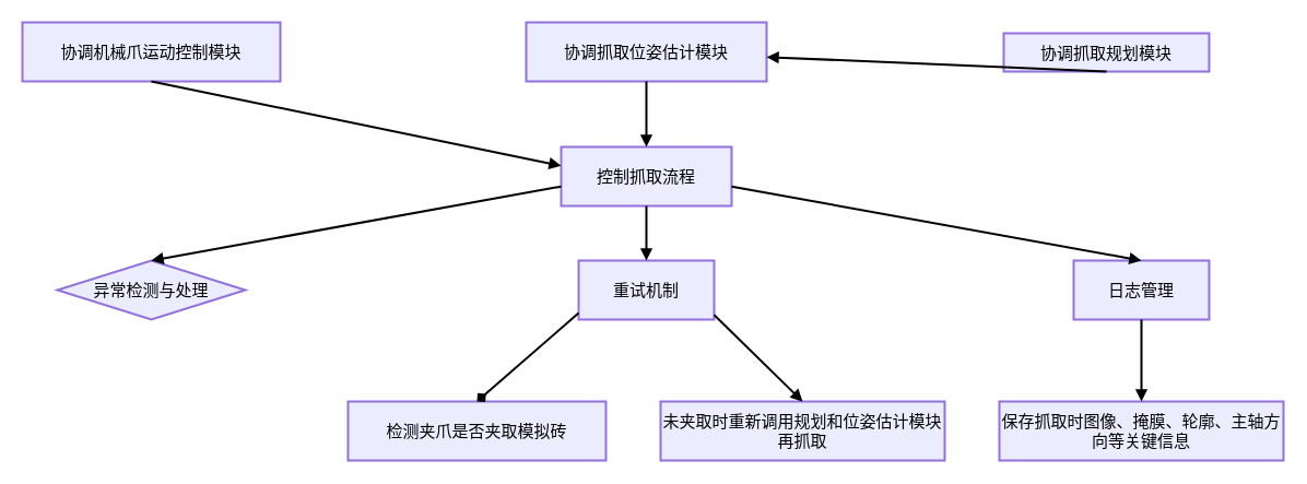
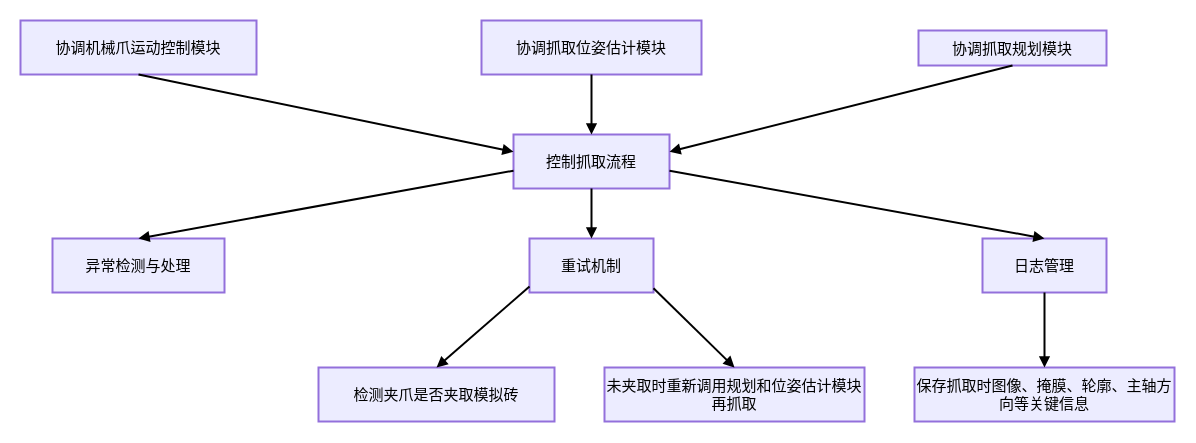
  <mxCell id="0" />
  <mxCell id="1" parent="0" />
  <mxCell id="2" value="协调机械爪运动控制模块" style="whiteSpace=wrap;strokeWidth=2;strokeColor=light-dark(#9370db, #ededed);align=center;verticalAlign=middle;fontFamily=Helvetica;fontSize=15;fontColor=default;fillColor=light-dark(#ececff, #392f3f);" vertex="1" parent="1"><mxGeometry x="20" y="20" width="236" height="54" as="geometry" /></mxCell>
  <mxCell id="3" value="协调抓取位姿估计模块" style="whiteSpace=wrap;strokeWidth=2;strokeColor=light-dark(#9370db, #ededed);align=center;verticalAlign=middle;fontFamily=Helvetica;fontSize=15;fontColor=default;fillColor=light-dark(#ececff, #392f3f);" vertex="1" parent="1"><mxGeometry x="481" y="20" width="220" height="54" as="geometry" /></mxCell>
  <mxCell id="4" value="协调抓取规划模块" style="whiteSpace=wrap;strokeWidth=2;strokeColor=light-dark(#9370db, #ededed);align=center;verticalAlign=middle;fontFamily=Helvetica;fontSize=15;fontColor=default;fillColor=light-dark(#ececff, #392f3f);" vertex="1" parent="1"><mxGeometry x="918" y="30" width="188" height="35" as="geometry" /></mxCell>
  <mxCell id="5" value="控制抓取流程" style="whiteSpace=wrap;strokeWidth=2;strokeColor=light-dark(#9370db, #ededed);align=center;verticalAlign=middle;fontFamily=Helvetica;fontSize=15;fontColor=default;fillColor=light-dark(#ececff, #392f3f);" vertex="1" parent="1"><mxGeometry x="513" y="134" width="156" height="54" as="geometry" /></mxCell>
- <mxCell id="6" value="异常检测与处理" style="rhombus;whiteSpace=wrap;strokeWidth=2;strokeColor=light-dark(#9370db, #ededed);align=center;verticalAlign=middle;fontFamily=Helvetica;fontSize=15;fontColor=default;fillColor=light-dark(#ececff, #392f3f);" vertex="1" parent="1"><mxGeometry x="52" y="238" width="172" height="54" as="geometry" /></mxCell>
+ <mxCell id="6" value="异常检测与处理" style="whiteSpace=wrap;strokeWidth=2;strokeColor=light-dark(#9370db, #ededed);align=center;verticalAlign=middle;fontFamily=Helvetica;fontSize=15;fontColor=default;fillColor=light-dark(#ececff, #392f3f);" vertex="1" parent="1"><mxGeometry x="52" y="238" width="172" height="54" as="geometry" /></mxCell>
  <mxCell id="7" value="重试机制" style="whiteSpace=wrap;strokeWidth=2;strokeColor=light-dark(#9370db, #ededed);align=center;verticalAlign=middle;fontFamily=Helvetica;fontSize=15;fontColor=default;fillColor=light-dark(#ececff, #392f3f);" vertex="1" parent="1"><mxGeometry x="529" y="238" width="124" height="54" as="geometry" /></mxCell>
  <mxCell id="8" value="日志管理" style="whiteSpace=wrap;strokeWidth=2;strokeColor=light-dark(#9370db, #ededed);align=center;verticalAlign=middle;fontFamily=Helvetica;fontSize=15;fontColor=default;fillColor=light-dark(#ececff, #392f3f);" vertex="1" parent="1"><mxGeometry x="982" y="238" width="124" height="54" as="geometry" /></mxCell>
  <mxCell id="9" value="检测夹爪是否夹取模拟砖" style="whiteSpace=wrap;strokeWidth=2;strokeColor=light-dark(#9370db, #ededed);align=center;verticalAlign=middle;fontFamily=Helvetica;fontSize=15;fontColor=default;fillColor=light-dark(#ececff, #392f3f);" vertex="1" parent="1"><mxGeometry x="318" y="367" width="236" height="54" as="geometry" /></mxCell>
  <mxCell id="10" value="未夹取时重新调用规划和位姿估计模块再抓取" style="whiteSpace=wrap;strokeWidth=2;strokeColor=light-dark(#9370db, #ededed);align=center;verticalAlign=middle;fontFamily=Helvetica;fontSize=15;fontColor=default;fillColor=light-dark(#ececff, #392f3f);" vertex="1" parent="1"><mxGeometry x="604" y="367" width="260" height="54" as="geometry" /></mxCell>
  <mxCell id="11" value="保存抓取时图像、掩膜、轮廓、主轴方向等关键信息" style="whiteSpace=wrap;strokeWidth=2;strokeColor=light-dark(#9370db, #ededed);align=center;verticalAlign=middle;fontFamily=Helvetica;fontSize=15;fontColor=default;fillColor=light-dark(#ececff, #392f3f);" vertex="1" parent="1"><mxGeometry x="914" y="367" width="260" height="54" as="geometry" /></mxCell>
  <mxCell id="12" value="" style="startArrow=none;endArrow=block;exitX=0.5;exitY=1;entryX=0;entryY=0.32;rounded=0;strokeColor=default;strokeWidth=2;align=center;verticalAlign=middle;fontFamily=Helvetica;fontSize=15;fontColor=default;labelBackgroundColor=default;" edge="1" parent="1" source="2" target="5"><mxGeometry relative="1" as="geometry" /></mxCell>
  <mxCell id="13" value="" style="startArrow=none;endArrow=block;exitX=0.5;exitY=1;rounded=0;strokeColor=default;strokeWidth=2;align=center;verticalAlign=middle;fontFamily=Helvetica;fontSize=15;fontColor=default;labelBackgroundColor=default;" edge="1" parent="1" source="3" target="5"><mxGeometry relative="1" as="geometry" /></mxCell>
- <mxCell id="14" value="" style="startArrow=none;endArrow=block;exitX=0.5;exitY=1;rounded=0;strokeColor=default;strokeWidth=2;align=center;verticalAlign=middle;fontFamily=Helvetica;fontSize=15;fontColor=default;labelBackgroundColor=default;" edge="1" parent="1" source="4" target="3"><mxGeometry relative="1" as="geometry" /></mxCell>
+ <mxCell id="14" value="" style="startArrow=none;endArrow=block;exitX=0.5;exitY=1;entryX=1;entryY=0.32;rounded=0;strokeColor=default;strokeWidth=2;align=center;verticalAlign=middle;fontFamily=Helvetica;fontSize=15;fontColor=default;labelBackgroundColor=default;" edge="1" parent="1" source="4" target="5"><mxGeometry relative="1" as="geometry" /></mxCell>
  <mxCell id="15" value="" style="startArrow=none;endArrow=block;exitX=0;exitY=0.67;entryX=0.5;entryY=0;rounded=0;strokeColor=default;strokeWidth=2;align=center;verticalAlign=middle;fontFamily=Helvetica;fontSize=15;fontColor=default;labelBackgroundColor=default;" edge="1" parent="1" source="5" target="6"><mxGeometry relative="1" as="geometry" /></mxCell>
  <mxCell id="16" value="" style="startArrow=none;endArrow=block;exitX=0.5;exitY=1;entryX=0.5;entryY=0;rounded=0;strokeColor=default;strokeWidth=2;align=center;verticalAlign=middle;fontFamily=Helvetica;fontSize=15;fontColor=default;labelBackgroundColor=default;" edge="1" parent="1" source="5" target="7"><mxGeometry relative="1" as="geometry" /></mxCell>
  <mxCell id="17" value="" style="startArrow=none;endArrow=block;exitX=1;exitY=0.67;entryX=0.5;entryY=0;rounded=0;strokeColor=default;strokeWidth=2;align=center;verticalAlign=middle;fontFamily=Helvetica;fontSize=15;fontColor=default;labelBackgroundColor=default;" edge="1" parent="1" source="5" target="8"><mxGeometry relative="1" as="geometry" /></mxCell>
- <mxCell id="18" value="" style="startArrow=none;endArrow=diamond;exitX=0;exitY=0.89;entryX=0.5;entryY=0;rounded=0;strokeColor=default;strokeWidth=2;align=center;verticalAlign=middle;fontFamily=Helvetica;fontSize=15;fontColor=default;labelBackgroundColor=default;" edge="1" parent="1" source="7" target="9"><mxGeometry relative="1" as="geometry" /></mxCell>
+ <mxCell id="18" value="" style="startArrow=none;endArrow=block;exitX=0;exitY=0.89;entryX=0.5;entryY=0;rounded=0;strokeColor=default;strokeWidth=2;align=center;verticalAlign=middle;fontFamily=Helvetica;fontSize=15;fontColor=default;labelBackgroundColor=default;" edge="1" parent="1" source="7" target="9"><mxGeometry relative="1" as="geometry" /></mxCell>
  <mxCell id="19" value="" style="startArrow=none;endArrow=block;exitX=1;exitY=0.92;entryX=0.5;entryY=0;rounded=0;strokeColor=default;strokeWidth=2;align=center;verticalAlign=middle;fontFamily=Helvetica;fontSize=15;fontColor=default;labelBackgroundColor=default;" edge="1" parent="1" source="7" target="10"><mxGeometry relative="1" as="geometry" /></mxCell>
  <mxCell id="20" value="" style="startArrow=none;endArrow=block;exitX=0.5;exitY=1;entryX=0.5;entryY=0;rounded=0;strokeColor=default;strokeWidth=2;align=center;verticalAlign=middle;fontFamily=Helvetica;fontSize=15;fontColor=default;labelBackgroundColor=default;" edge="1" parent="1" source="8" target="11"><mxGeometry relative="1" as="geometry" /></mxCell>
